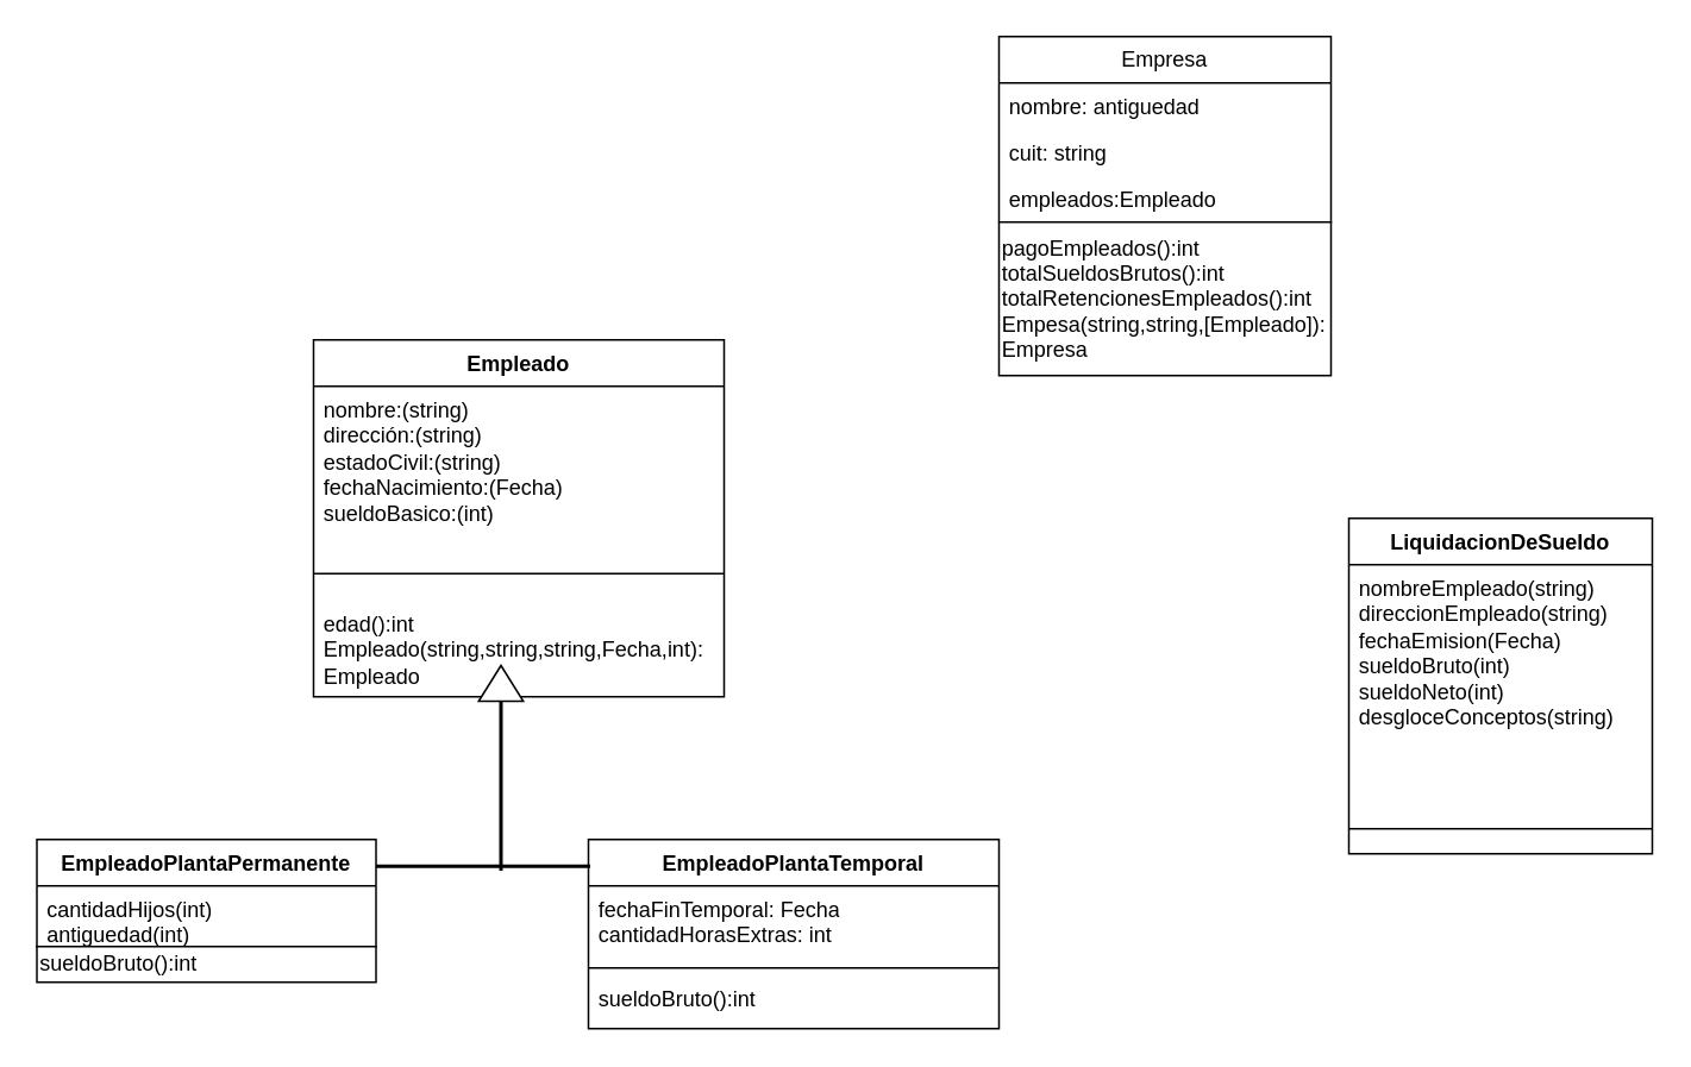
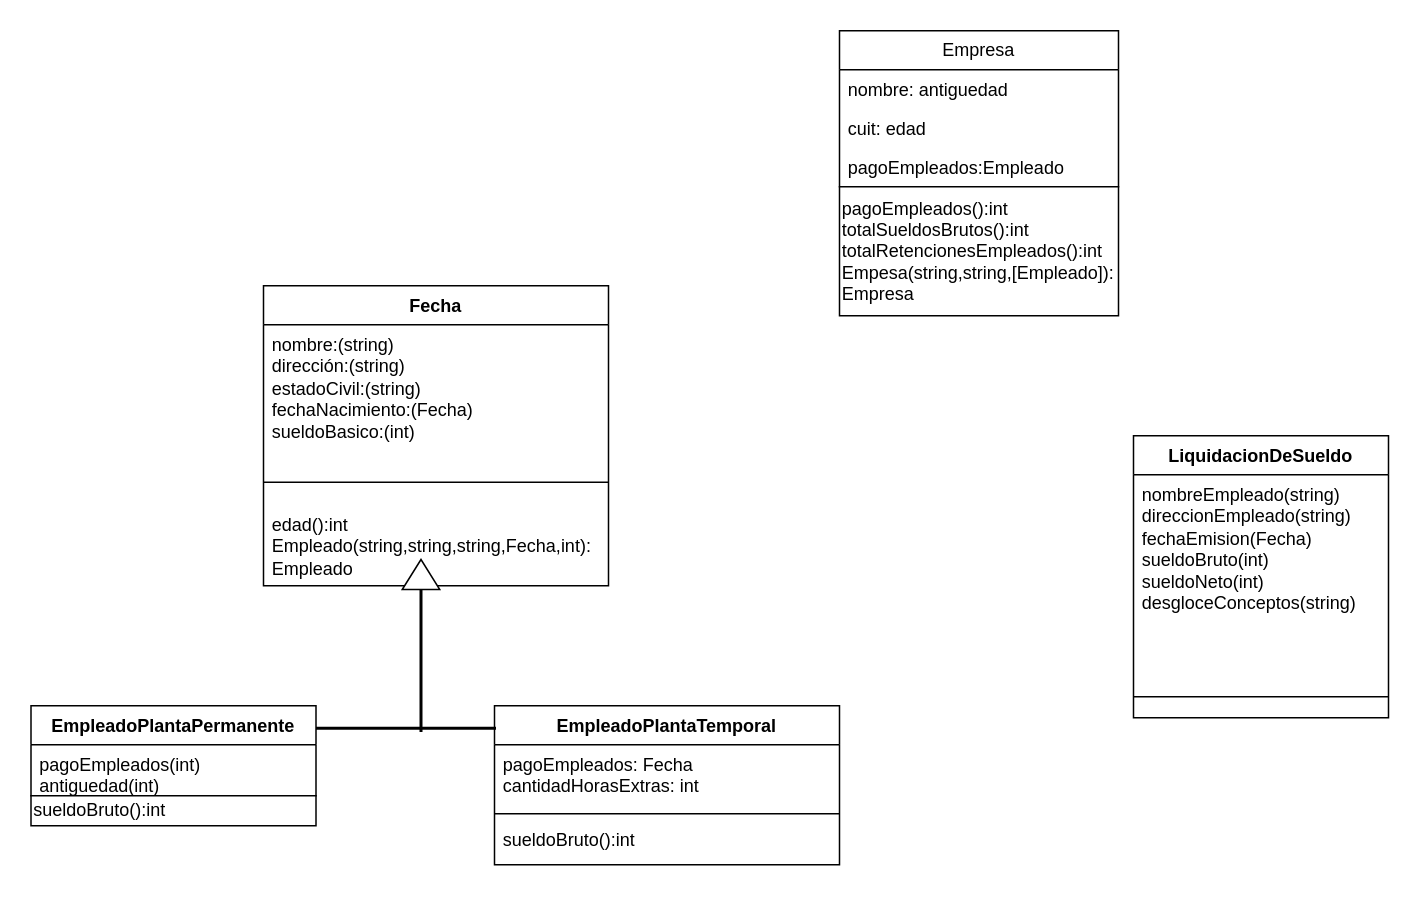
  <mxCell id="0" />
  <mxCell id="1" parent="0" />
  <mxCell id="2" value="Empresa" style="swimlane;fontStyle=0;childLayout=stackLayout;horizontal=1;startSize=26;fillColor=none;horizontalStack=0;resizeParent=1;resizeParentMax=0;resizeLast=0;collapsible=1;marginBottom=0;whiteSpace=wrap;html=1;" parent="1" vertex="1"><mxGeometry x="559" y="20" width="186" height="104" as="geometry" /></mxCell>
  <mxCell id="3" value="nombre: antiguedad" style="text;strokeColor=none;fillColor=none;align=left;verticalAlign=top;spacingLeft=4;spacingRight=4;overflow=hidden;rotatable=0;points=[[0,0.5],[1,0.5]];portConstraint=eastwest;whiteSpace=wrap;html=1;" parent="2" vertex="1"><mxGeometry y="26" width="186" height="26" as="geometry" /></mxCell>
- <mxCell id="4" value="cuit: string" style="text;strokeColor=none;fillColor=none;align=left;verticalAlign=top;spacingLeft=4;spacingRight=4;overflow=hidden;rotatable=0;points=[[0,0.5],[1,0.5]];portConstraint=eastwest;whiteSpace=wrap;html=1;" parent="2" vertex="1"><mxGeometry y="52" width="186" height="26" as="geometry" /></mxCell>
- <mxCell id="5" value="empleados:Empleado" style="text;strokeColor=none;fillColor=none;align=left;verticalAlign=top;spacingLeft=4;spacingRight=4;overflow=hidden;rotatable=0;points=[[0,0.5],[1,0.5]];portConstraint=eastwest;whiteSpace=wrap;html=1;" parent="2" vertex="1"><mxGeometry y="78" width="186" height="26" as="geometry" /></mxCell>
- <mxCell id="6" value="Empleado" style="swimlane;fontStyle=1;align=center;verticalAlign=top;childLayout=stackLayout;horizontal=1;startSize=26;horizontalStack=0;resizeParent=1;resizeParentMax=0;resizeLast=0;collapsible=1;marginBottom=0;whiteSpace=wrap;html=1;" parent="1" vertex="1"><mxGeometry x="175" y="190" width="230" height="200" as="geometry"><mxRectangle x="60" y="160" width="110" height="30" as="alternateBounds" /></mxGeometry></mxCell>
+ <mxCell id="4" value="cuit: edad" style="text;strokeColor=none;fillColor=none;align=left;verticalAlign=top;spacingLeft=4;spacingRight=4;overflow=hidden;rotatable=0;points=[[0,0.5],[1,0.5]];portConstraint=eastwest;whiteSpace=wrap;html=1;" parent="2" vertex="1"><mxGeometry y="52" width="186" height="26" as="geometry" /></mxCell>
+ <mxCell id="5" value="pagoEmpleados:Empleado" style="text;strokeColor=none;fillColor=none;align=left;verticalAlign=top;spacingLeft=4;spacingRight=4;overflow=hidden;rotatable=0;points=[[0,0.5],[1,0.5]];portConstraint=eastwest;whiteSpace=wrap;html=1;" parent="2" vertex="1"><mxGeometry y="78" width="186" height="26" as="geometry" /></mxCell>
+ <mxCell id="6" value="Fecha" style="swimlane;fontStyle=1;align=center;verticalAlign=top;childLayout=stackLayout;horizontal=1;startSize=26;horizontalStack=0;resizeParent=1;resizeParentMax=0;resizeLast=0;collapsible=1;marginBottom=0;whiteSpace=wrap;html=1;" parent="1" vertex="1"><mxGeometry x="175" y="190" width="230" height="200" as="geometry"><mxRectangle x="60" y="160" width="110" height="30" as="alternateBounds" /></mxGeometry></mxCell>
  <mxCell id="7" value="&lt;div&gt;nombre:(string)&lt;/div&gt;&lt;div&gt;dirección:(string)&lt;/div&gt;&lt;div&gt;estadoCivil:(string)&lt;/div&gt;&lt;div&gt;fechaNacimiento:(Fecha)&lt;/div&gt;&lt;div&gt;sueldoBasico:(int)&lt;/div&gt;&lt;div&gt;&lt;br&gt;&lt;/div&gt;" style="text;strokeColor=none;fillColor=none;align=left;verticalAlign=top;spacingLeft=4;spacingRight=4;overflow=hidden;rotatable=0;points=[[0,0.5],[1,0.5]];portConstraint=eastwest;whiteSpace=wrap;html=1;" parent="6" vertex="1"><mxGeometry y="26" width="230" height="90" as="geometry" /></mxCell>
  <mxCell id="8" value="" style="line;strokeWidth=1;fillColor=none;align=left;verticalAlign=middle;spacingTop=-1;spacingLeft=3;spacingRight=3;rotatable=0;labelPosition=right;points=[];portConstraint=eastwest;strokeColor=inherit;" parent="6" vertex="1"><mxGeometry y="116" width="230" height="30" as="geometry" /></mxCell>
  <mxCell id="9" value="&lt;div&gt;edad():int&lt;/div&gt;&lt;div&gt;Empleado(string,string,string,Fecha,int): Empleado&lt;/div&gt;" style="text;strokeColor=none;fillColor=none;align=left;verticalAlign=top;spacingLeft=4;spacingRight=4;overflow=hidden;rotatable=0;points=[[0,0.5],[1,0.5]];portConstraint=eastwest;whiteSpace=wrap;html=1;" parent="6" vertex="1"><mxGeometry y="146" width="230" height="54" as="geometry" /></mxCell>
  <mxCell id="10" value="EmpleadoPlantaPermanente" style="swimlane;fontStyle=1;align=center;verticalAlign=top;childLayout=stackLayout;horizontal=1;startSize=26;horizontalStack=0;resizeParent=1;resizeParentMax=0;resizeLast=0;collapsible=1;marginBottom=0;whiteSpace=wrap;html=1;" parent="1" vertex="1"><mxGeometry x="20" y="470" width="190" height="60" as="geometry" /></mxCell>
- <mxCell id="11" value="&lt;div&gt;cantidadHijos(int)&lt;/div&gt;&lt;div&gt;antiguedad(int)&lt;br&gt;&lt;/div&gt;" style="text;strokeColor=none;fillColor=none;align=left;verticalAlign=top;spacingLeft=4;spacingRight=4;overflow=hidden;rotatable=0;points=[[0,0.5],[1,0.5]];portConstraint=eastwest;whiteSpace=wrap;html=1;" parent="10" vertex="1"><mxGeometry y="26" width="190" height="34" as="geometry" /></mxCell>
+ <mxCell id="11" value="&lt;div&gt;pagoEmpleados(int)&lt;/div&gt;&lt;div&gt;antiguedad(int)&lt;br&gt;&lt;/div&gt;" style="text;strokeColor=none;fillColor=none;align=left;verticalAlign=top;spacingLeft=4;spacingRight=4;overflow=hidden;rotatable=0;points=[[0,0.5],[1,0.5]];portConstraint=eastwest;whiteSpace=wrap;html=1;" parent="10" vertex="1"><mxGeometry y="26" width="190" height="34" as="geometry" /></mxCell>
  <mxCell id="12" value="EmpleadoPlantaTemporal" style="swimlane;fontStyle=1;align=center;verticalAlign=top;childLayout=stackLayout;horizontal=1;startSize=26;horizontalStack=0;resizeParent=1;resizeParentMax=0;resizeLast=0;collapsible=1;marginBottom=0;whiteSpace=wrap;html=1;" parent="1" vertex="1"><mxGeometry x="329" y="470" width="230" height="106" as="geometry" /></mxCell>
- <mxCell id="13" value="&lt;div&gt;fechaFinTemporal: Fecha&lt;/div&gt;&lt;div&gt;cantidadHorasExtras: int&lt;br&gt;&lt;/div&gt;&lt;div&gt;&lt;br&gt;&lt;/div&gt;&lt;div&gt;&lt;br&gt;&lt;/div&gt;" style="text;strokeColor=none;fillColor=none;align=left;verticalAlign=top;spacingLeft=4;spacingRight=4;overflow=hidden;rotatable=0;points=[[0,0.5],[1,0.5]];portConstraint=eastwest;whiteSpace=wrap;html=1;" parent="12" vertex="1"><mxGeometry y="26" width="230" height="42" as="geometry" /></mxCell>
+ <mxCell id="13" value="&lt;div&gt;pagoEmpleados: Fecha&lt;/div&gt;&lt;div&gt;cantidadHorasExtras: int&lt;br&gt;&lt;/div&gt;&lt;div&gt;&lt;br&gt;&lt;/div&gt;&lt;div&gt;&lt;br&gt;&lt;/div&gt;" style="text;strokeColor=none;fillColor=none;align=left;verticalAlign=top;spacingLeft=4;spacingRight=4;overflow=hidden;rotatable=0;points=[[0,0.5],[1,0.5]];portConstraint=eastwest;whiteSpace=wrap;html=1;" parent="12" vertex="1"><mxGeometry y="26" width="230" height="42" as="geometry" /></mxCell>
  <mxCell id="14" value="" style="line;strokeWidth=1;fillColor=none;align=left;verticalAlign=middle;spacingTop=-1;spacingLeft=3;spacingRight=3;rotatable=0;labelPosition=right;points=[];portConstraint=eastwest;strokeColor=inherit;" parent="12" vertex="1"><mxGeometry y="68" width="230" height="8" as="geometry" /></mxCell>
  <mxCell id="15" value="sueldoBruto():int" style="text;strokeColor=none;fillColor=none;align=left;verticalAlign=top;spacingLeft=4;spacingRight=4;overflow=hidden;rotatable=0;points=[[0,0.5],[1,0.5]];portConstraint=eastwest;whiteSpace=wrap;html=1;" parent="12" vertex="1"><mxGeometry y="76" width="230" height="30" as="geometry" /></mxCell>
  <mxCell id="16" value="&lt;div align=&quot;left&quot;&gt;sueldoBruto():int&lt;br&gt;&lt;/div&gt;" style="html=1;whiteSpace=wrap;align=left;" parent="1" vertex="1"><mxGeometry x="20" y="530" width="190" height="20" as="geometry" /></mxCell>
  <mxCell id="17" value="" style="line;strokeWidth=2;html=1;rotation=-90;" parent="1" vertex="1"><mxGeometry x="224.38" y="426.88" width="111.25" height="10" as="geometry" /></mxCell>
  <mxCell id="18" value="" style="line;strokeWidth=2;html=1;" parent="1" vertex="1"><mxGeometry x="210" y="480" width="120" height="10" as="geometry" /></mxCell>
  <mxCell id="19" value="&lt;div align=&quot;left&quot;&gt;pagoEmpleados():int&lt;/div&gt;&lt;div align=&quot;left&quot;&gt;totalSueldosBrutos():int&lt;/div&gt;&lt;div align=&quot;left&quot;&gt;totalRetencionesEmpleados():int&lt;br&gt;&lt;/div&gt;&lt;div align=&quot;left&quot;&gt;Empesa(string,string,[Empleado]): Empresa&lt;/div&gt;" style="html=1;whiteSpace=wrap;align=left;" parent="1" vertex="1"><mxGeometry x="559" y="124" width="186" height="86" as="geometry" /></mxCell>
  <mxCell id="20" value="LiquidacionDeSueldo" style="swimlane;fontStyle=1;align=center;verticalAlign=top;childLayout=stackLayout;horizontal=1;startSize=26;horizontalStack=0;resizeParent=1;resizeParentMax=0;resizeLast=0;collapsible=1;marginBottom=0;whiteSpace=wrap;html=1;" parent="1" vertex="1"><mxGeometry x="755" y="290" width="170" height="188" as="geometry" /></mxCell>
  <mxCell id="21" value="&lt;div&gt;nombreEmpleado(string)&lt;/div&gt;&lt;div&gt;direccionEmpleado(string)&lt;/div&gt;&lt;div&gt;fechaEmision(Fecha)&lt;/div&gt;&lt;div&gt;sueldoBruto(int)&lt;/div&gt;&lt;div&gt;sueldoNeto(int)&lt;/div&gt;&lt;div&gt;desgloceConceptos(string)&lt;/div&gt;&lt;div&gt;&lt;br&gt;&lt;/div&gt;&lt;div&gt;&lt;br&gt;&lt;/div&gt;" style="text;strokeColor=none;fillColor=none;align=left;verticalAlign=top;spacingLeft=4;spacingRight=4;overflow=hidden;rotatable=0;points=[[0,0.5],[1,0.5]];portConstraint=eastwest;whiteSpace=wrap;html=1;" parent="20" vertex="1"><mxGeometry y="26" width="170" height="134" as="geometry" /></mxCell>
  <mxCell id="22" value="" style="line;strokeWidth=1;fillColor=none;align=left;verticalAlign=middle;spacingTop=-1;spacingLeft=3;spacingRight=3;rotatable=0;labelPosition=right;points=[];portConstraint=eastwest;strokeColor=inherit;" parent="20" vertex="1"><mxGeometry y="160" width="170" height="28" as="geometry" /></mxCell>
  <mxCell id="23" value="" style="triangle;whiteSpace=wrap;html=1;rotation=-90;" vertex="1" parent="1"><mxGeometry x="270" y="370" width="20.01" height="25" as="geometry" /></mxCell>
